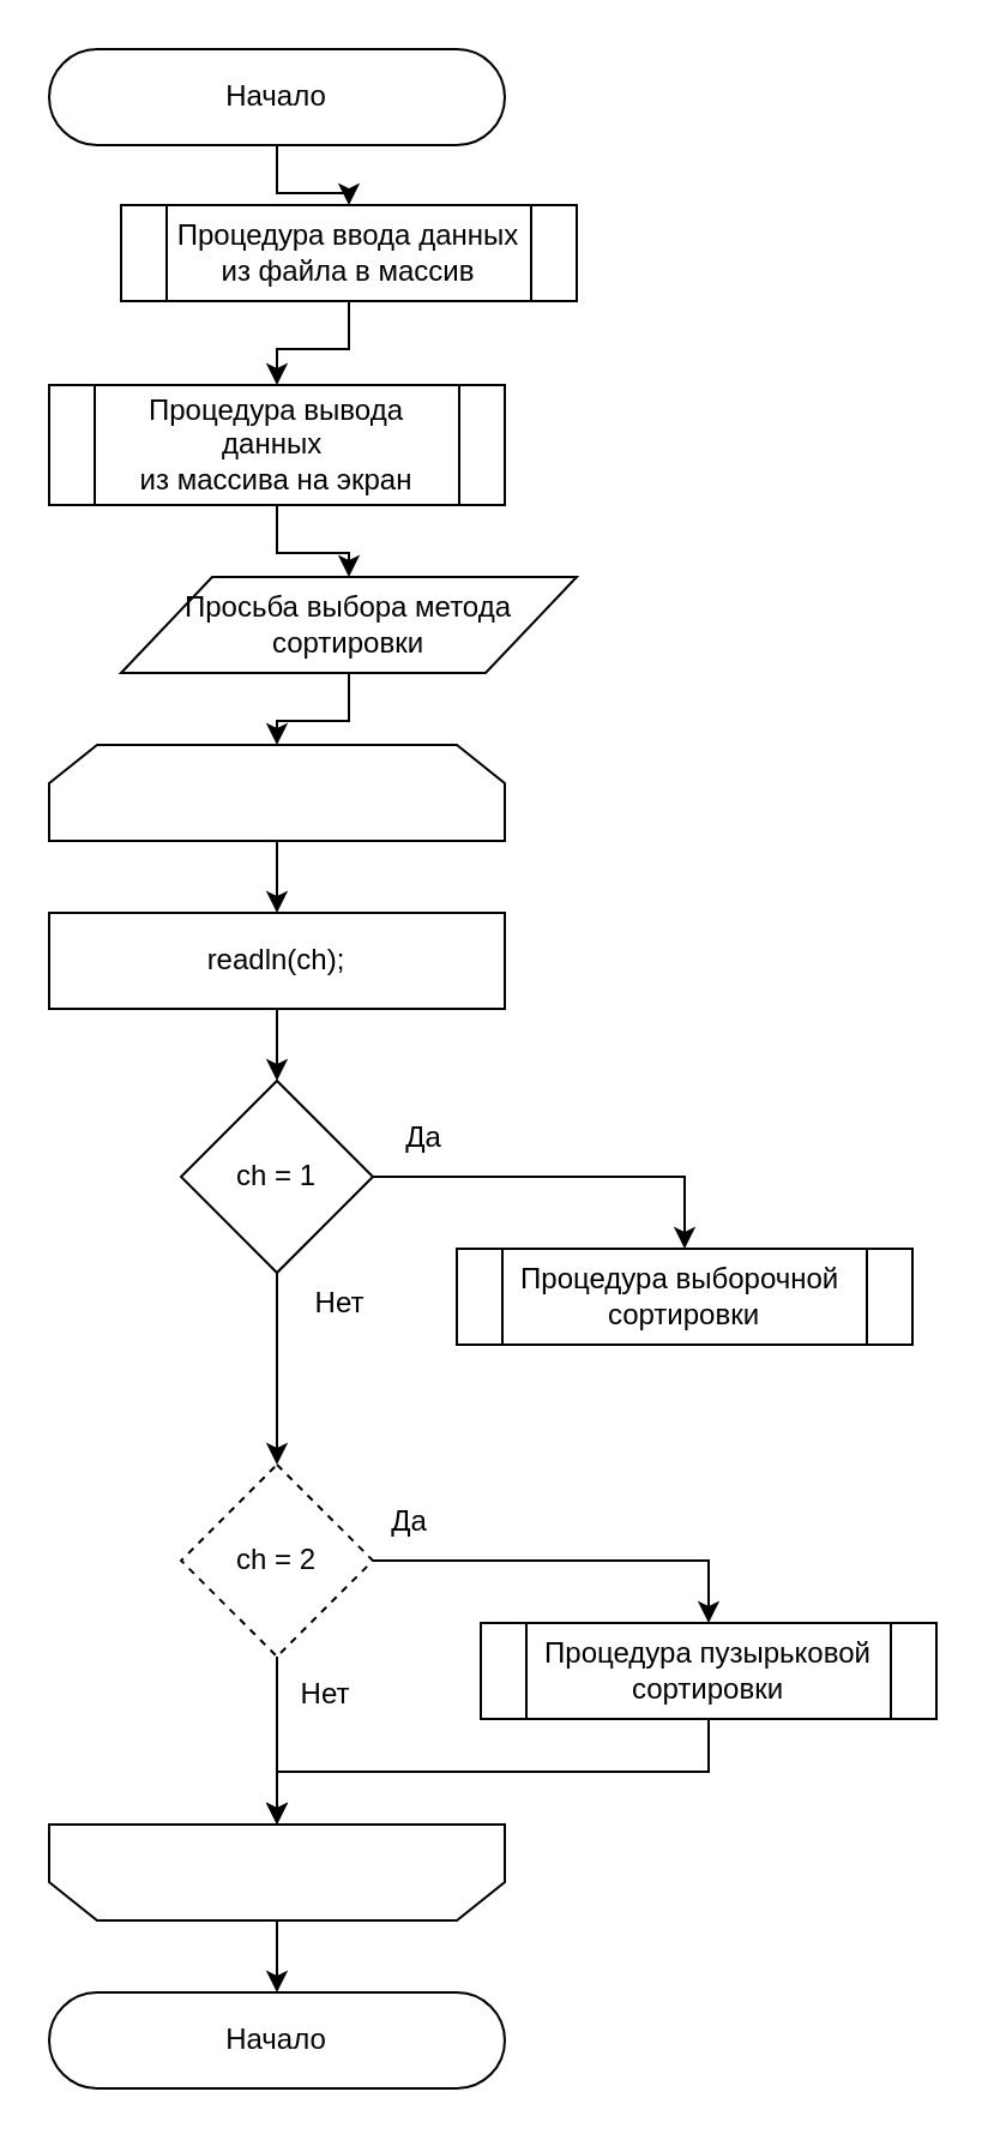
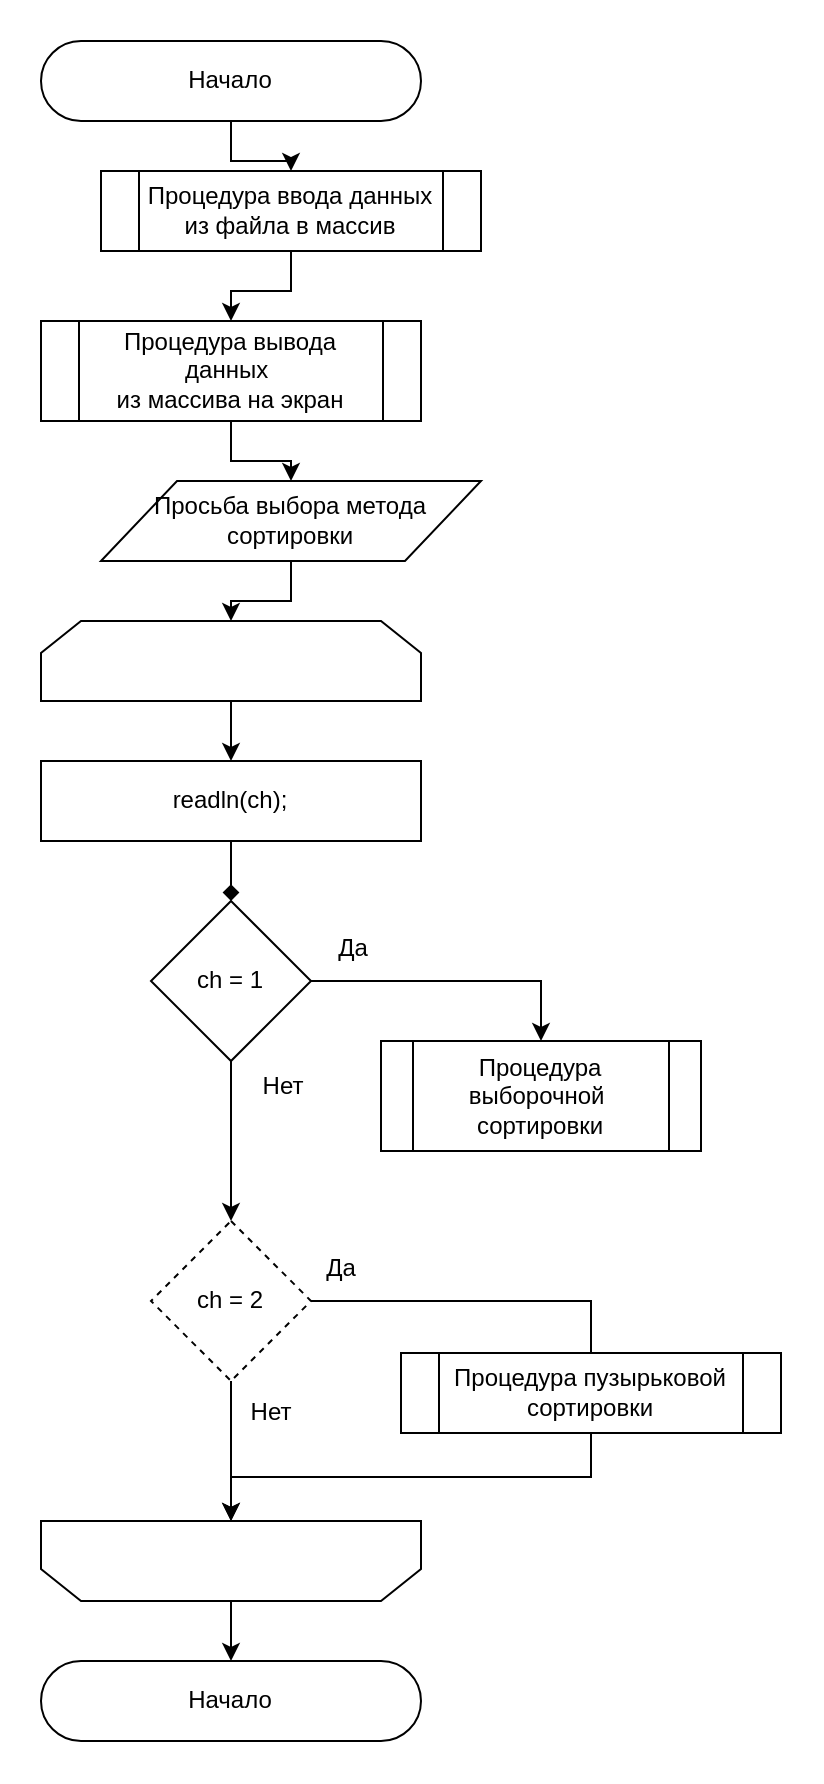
  <mxCell id="0" />
  <mxCell id="1" parent="0" />
  <mxCell id="2" style="edgeStyle=orthogonalEdgeStyle;rounded=0;orthogonalLoop=1;jettySize=auto;html=1;entryX=0.5;entryY=0;entryDx=0;entryDy=0;" edge="1" parent="1" source="3" target="5"><mxGeometry relative="1" as="geometry" /></mxCell>
  <mxCell id="3" value="Начало" style="rounded=1;whiteSpace=wrap;html=1;arcSize=50;" vertex="1" parent="1"><mxGeometry x="20" y="20" width="190" height="40" as="geometry" /></mxCell>
  <mxCell id="4" style="edgeStyle=orthogonalEdgeStyle;rounded=0;orthogonalLoop=1;jettySize=auto;html=1;entryX=0.5;entryY=0;entryDx=0;entryDy=0;" edge="1" parent="1" source="5" target="7"><mxGeometry relative="1" as="geometry" /></mxCell>
  <mxCell id="5" value="Процедура ввода данных&lt;br&gt;из файла в массив" style="shape=process;whiteSpace=wrap;html=1;backgroundOutline=1;" vertex="1" parent="1"><mxGeometry x="50" y="85" width="190" height="40" as="geometry" /></mxCell>
  <mxCell id="6" style="edgeStyle=orthogonalEdgeStyle;rounded=0;orthogonalLoop=1;jettySize=auto;html=1;" edge="1" parent="1" source="7" target="29"><mxGeometry relative="1" as="geometry" /></mxCell>
  <mxCell id="7" value="Процедура вывода данных&amp;nbsp;&lt;br&gt;из массива на экран" style="shape=process;whiteSpace=wrap;html=1;backgroundOutline=1;" vertex="1" parent="1"><mxGeometry x="20" y="160" width="190" height="50" as="geometry" /></mxCell>
  <mxCell id="8" style="edgeStyle=orthogonalEdgeStyle;rounded=0;orthogonalLoop=1;jettySize=auto;html=1;entryX=0.5;entryY=0;entryDx=0;entryDy=0;" edge="1" parent="1" source="9" target="19"><mxGeometry relative="1" as="geometry" /></mxCell>
  <mxCell id="9" value="" style="shape=loopLimit;whiteSpace=wrap;html=1;" vertex="1" parent="1"><mxGeometry x="20" y="310" width="190" height="40" as="geometry" /></mxCell>
  <mxCell id="10" style="edgeStyle=orthogonalEdgeStyle;rounded=0;orthogonalLoop=1;jettySize=auto;html=1;entryX=0.5;entryY=0;entryDx=0;entryDy=0;" edge="1" parent="1" source="11" target="27"><mxGeometry relative="1" as="geometry"><mxPoint x="114.667" y="823.973" as="targetPoint" /></mxGeometry></mxCell>
  <mxCell id="11" value="" style="shape=loopLimit;whiteSpace=wrap;html=1;rotation=-180;" vertex="1" parent="1"><mxGeometry x="20" y="760" width="190" height="40" as="geometry" /></mxCell>
  <mxCell id="12" style="edgeStyle=orthogonalEdgeStyle;rounded=0;orthogonalLoop=1;jettySize=auto;html=1;entryX=0.5;entryY=0;entryDx=0;entryDy=0;" edge="1" parent="1" source="14" target="20"><mxGeometry relative="1" as="geometry"><mxPoint x="264.667" y="519.833" as="targetPoint" /></mxGeometry></mxCell>
  <mxCell id="13" value="" style="edgeStyle=orthogonalEdgeStyle;rounded=0;orthogonalLoop=1;jettySize=auto;html=1;" edge="1" parent="1" source="14" target="17"><mxGeometry relative="1" as="geometry" /></mxCell>
  <mxCell id="14" value="ch = 1" style="rhombus;whiteSpace=wrap;html=1;" vertex="1" parent="1"><mxGeometry x="75" y="450" width="80" height="80" as="geometry" /></mxCell>
- <mxCell id="15" style="edgeStyle=orthogonalEdgeStyle;rounded=0;orthogonalLoop=1;jettySize=auto;html=1;entryX=0.5;entryY=0;entryDx=0;entryDy=0;" edge="1" parent="1" source="17" target="23"><mxGeometry relative="1" as="geometry" /></mxCell>
+ <mxCell id="15" style="edgeStyle=orthogonalEdgeStyle;rounded=0;orthogonalLoop=1;jettySize=auto;html=1;entryX=0.5;entryY=0;entryDx=0;entryDy=0;endArrow=none;" edge="1" parent="1" source="17" target="23"><mxGeometry relative="1" as="geometry" /></mxCell>
  <mxCell id="16" style="edgeStyle=orthogonalEdgeStyle;rounded=0;orthogonalLoop=1;jettySize=auto;html=1;entryX=0.5;entryY=1;entryDx=0;entryDy=0;" edge="1" parent="1" source="17" target="11"><mxGeometry relative="1" as="geometry" /></mxCell>
  <mxCell id="17" value="ch = 2" style="rhombus;whiteSpace=wrap;html=1;dashed=1;" vertex="1" parent="1"><mxGeometry x="75" y="610" width="80" height="80" as="geometry" /></mxCell>
- <mxCell id="18" style="edgeStyle=orthogonalEdgeStyle;rounded=0;orthogonalLoop=1;jettySize=auto;html=1;entryX=0.5;entryY=0;entryDx=0;entryDy=0;" edge="1" parent="1" source="19" target="14"><mxGeometry relative="1" as="geometry" /></mxCell>
+ <mxCell id="18" style="edgeStyle=orthogonalEdgeStyle;rounded=0;orthogonalLoop=1;jettySize=auto;html=1;entryX=0.5;entryY=0;entryDx=0;entryDy=0;endArrow=diamond;" edge="1" parent="1" source="19" target="14"><mxGeometry relative="1" as="geometry" /></mxCell>
  <mxCell id="19" value="readln(ch);" style="rounded=0;whiteSpace=wrap;html=1;" vertex="1" parent="1"><mxGeometry x="20" y="380" width="190" height="40" as="geometry" /></mxCell>
- <mxCell id="20" value="Процедура выборочной&amp;nbsp;&lt;br&gt;сортировки" style="shape=process;whiteSpace=wrap;html=1;backgroundOutline=1;" vertex="1" parent="1"><mxGeometry x="190" y="520" width="190" height="40" as="geometry" /></mxCell>
+ <mxCell id="20" value="Процедура выборочной&amp;nbsp;&lt;br&gt;сортировки" style="shape=process;whiteSpace=wrap;html=1;backgroundOutline=1;" vertex="1" parent="1"><mxGeometry x="190" y="520" width="160" height="55" as="geometry" /></mxCell>
  <mxCell id="21" value="Да" style="text;html=1;align=center;verticalAlign=middle;resizable=0;points=[];;autosize=1;" vertex="1" parent="1"><mxGeometry x="161" y="464" width="30" height="20" as="geometry" /></mxCell>
  <mxCell id="22" style="edgeStyle=orthogonalEdgeStyle;rounded=0;orthogonalLoop=1;jettySize=auto;html=1;entryX=0.5;entryY=1;entryDx=0;entryDy=0;" edge="1" parent="1" source="23" target="11"><mxGeometry relative="1" as="geometry" /></mxCell>
  <mxCell id="23" value="Процедура пузырьковой&lt;br&gt;сортировки" style="shape=process;whiteSpace=wrap;html=1;backgroundOutline=1;" vertex="1" parent="1"><mxGeometry x="200" y="676" width="190" height="40" as="geometry" /></mxCell>
  <mxCell id="24" value="Да" style="text;html=1;align=center;verticalAlign=middle;resizable=0;points=[];;autosize=1;" vertex="1" parent="1"><mxGeometry x="155" y="624" width="30" height="20" as="geometry" /></mxCell>
  <mxCell id="25" value="Нет" style="text;html=1;align=center;verticalAlign=middle;resizable=0;points=[];;autosize=1;" vertex="1" parent="1"><mxGeometry x="121" y="533" width="40" height="20" as="geometry" /></mxCell>
  <mxCell id="26" value="Нет" style="text;html=1;align=center;verticalAlign=middle;resizable=0;points=[];;autosize=1;" vertex="1" parent="1"><mxGeometry x="115" y="696" width="40" height="20" as="geometry" /></mxCell>
  <mxCell id="27" value="Начало" style="rounded=1;whiteSpace=wrap;html=1;arcSize=50;" vertex="1" parent="1"><mxGeometry x="20" y="830" width="190" height="40" as="geometry" /></mxCell>
  <mxCell id="28" style="edgeStyle=orthogonalEdgeStyle;rounded=0;orthogonalLoop=1;jettySize=auto;html=1;entryX=0.5;entryY=0;entryDx=0;entryDy=0;" edge="1" parent="1" source="29" target="9"><mxGeometry relative="1" as="geometry" /></mxCell>
  <mxCell id="29" value="Просьба выбора метода&lt;br&gt;сортировки" style="shape=parallelogram;perimeter=parallelogramPerimeter;whiteSpace=wrap;html=1;" vertex="1" parent="1"><mxGeometry x="50" y="240" width="190" height="40" as="geometry" /></mxCell>
